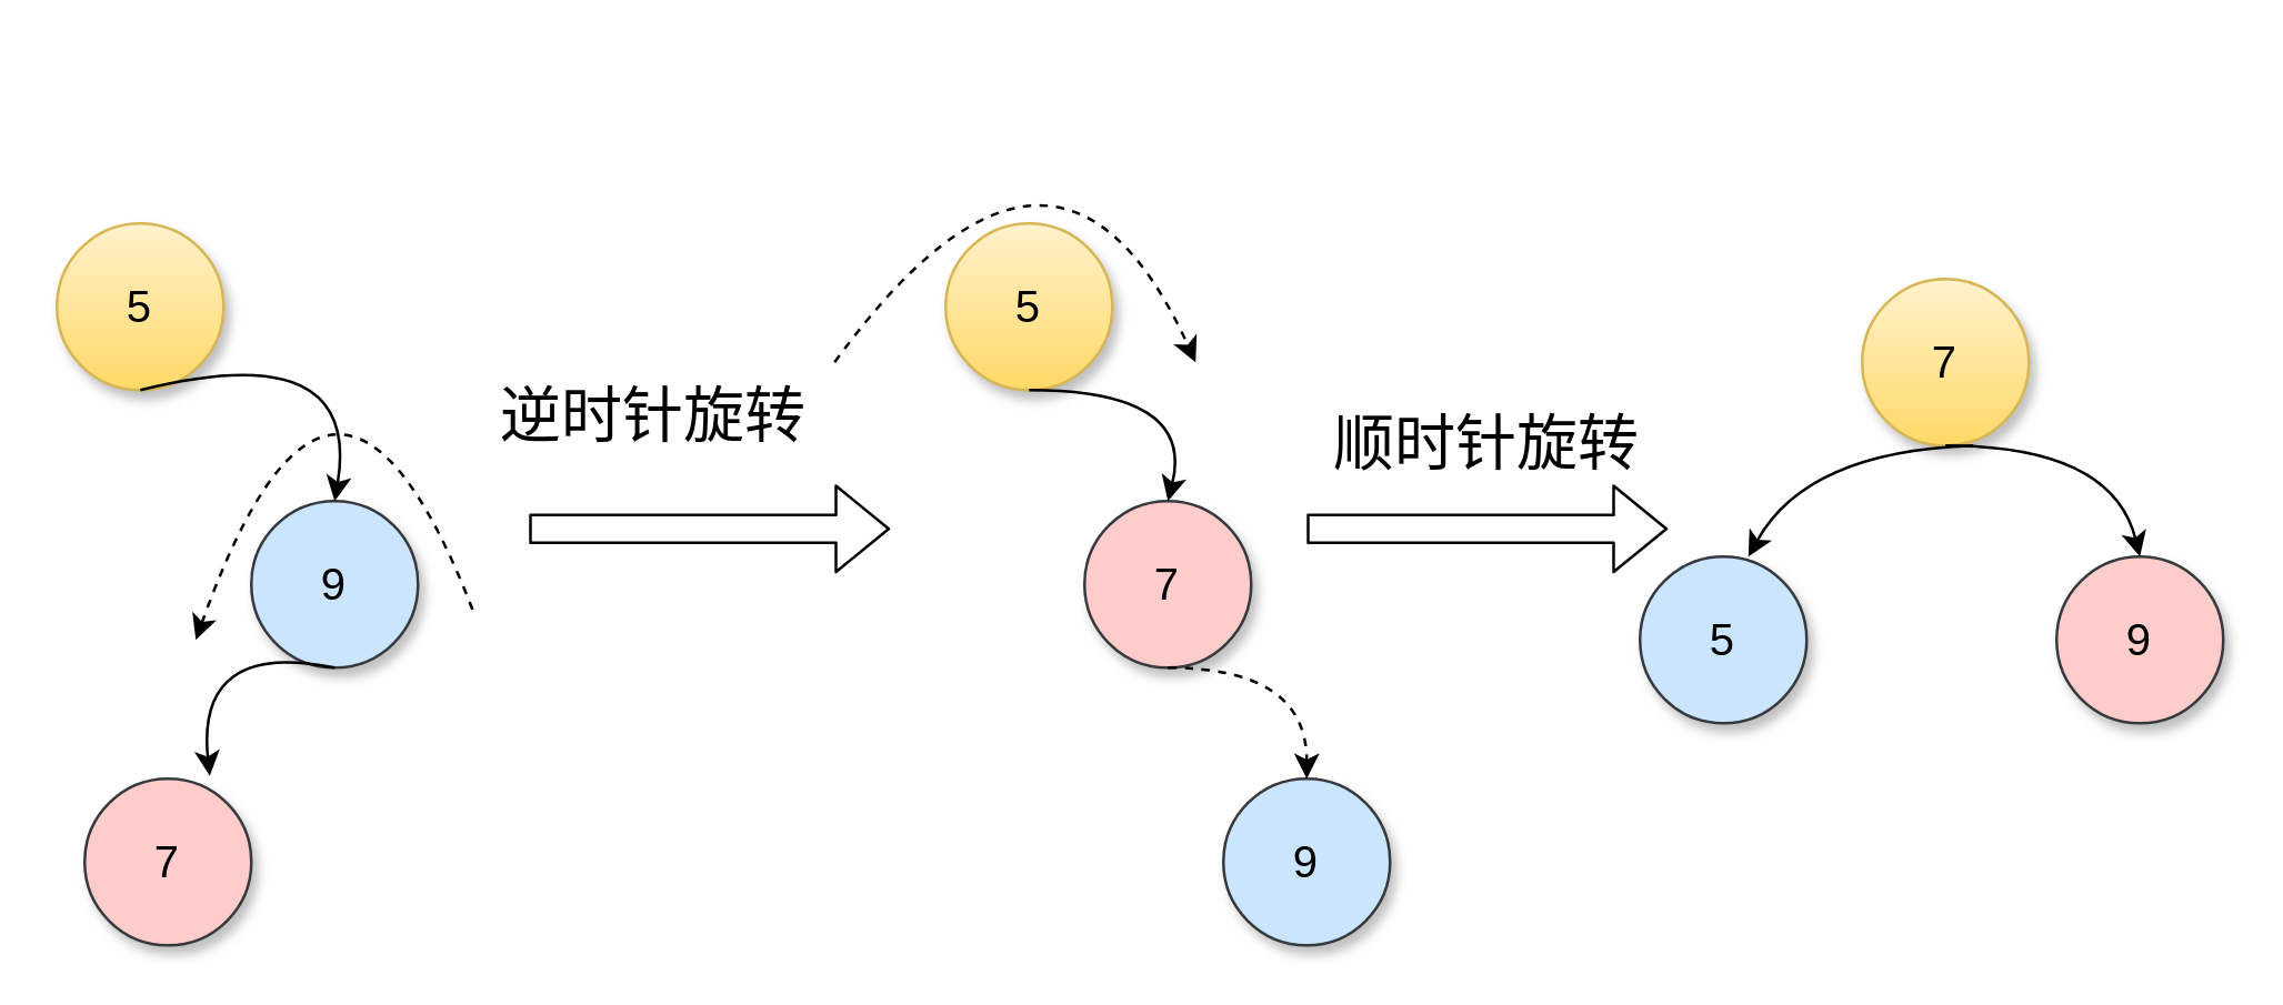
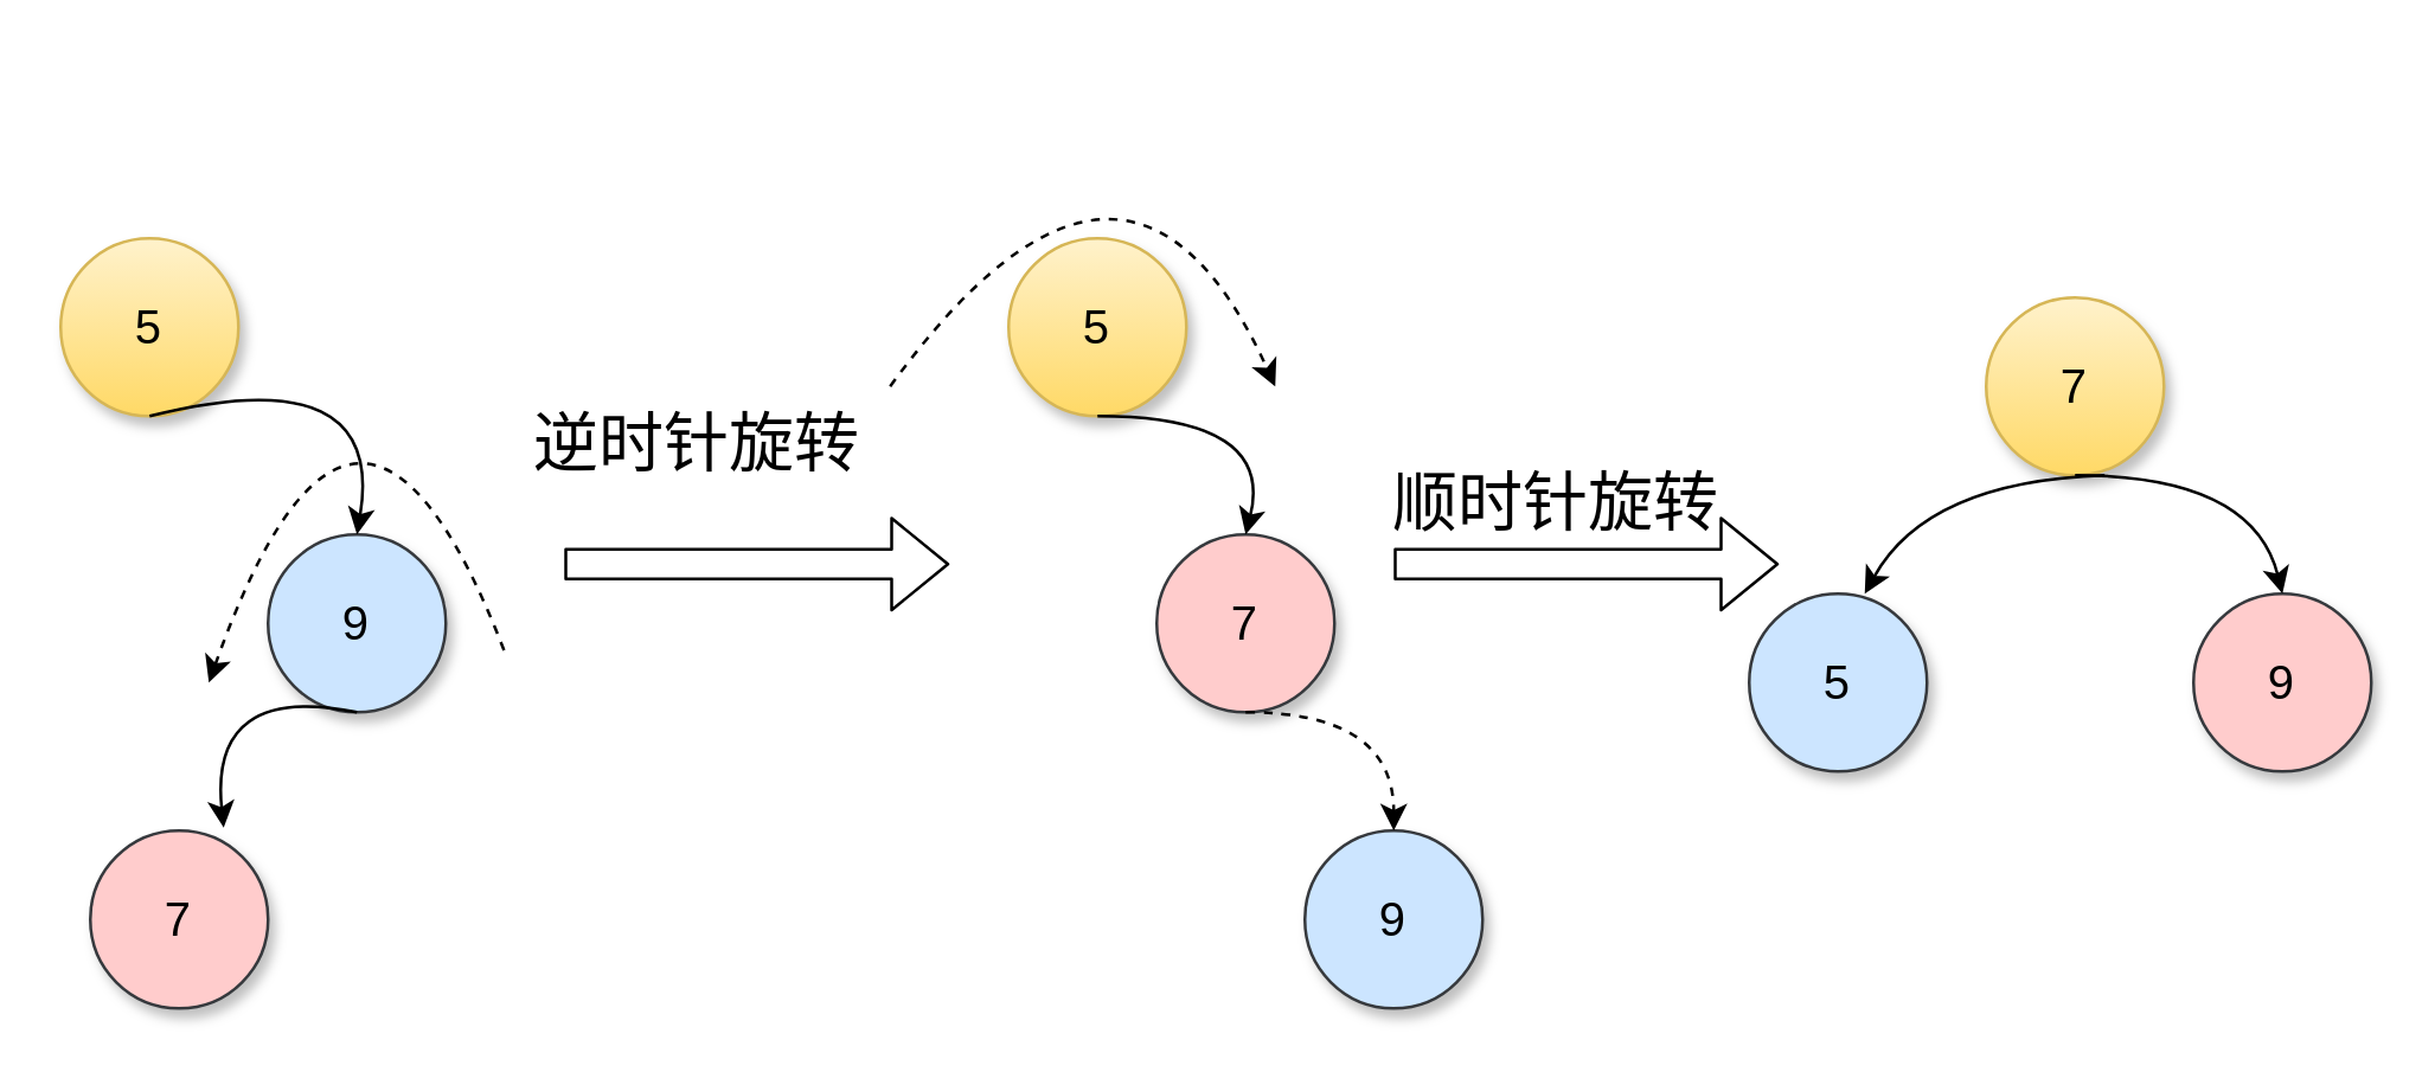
  <mxCell id="0" />
  <mxCell id="1" parent="0" />
  <mxCell id="2" value="5" style="ellipse;whiteSpace=wrap;html=1;aspect=fixed;shadow=1;gradientColor=#ffd966;fillColor=#fff2cc;strokeColor=#d6b656;fontSize=16;" vertex="1" parent="1"><mxGeometry x="20" y="80" width="60" height="60" as="geometry" /></mxCell>
  <mxCell id="3" value="9" style="ellipse;whiteSpace=wrap;html=1;aspect=fixed;shadow=1;fillColor=#cce5ff;strokeColor=#36393d;fontSize=16;" vertex="1" parent="1"><mxGeometry x="90" y="180" width="60" height="60" as="geometry" /></mxCell>
  <mxCell id="4" value="7" style="ellipse;whiteSpace=wrap;html=1;aspect=fixed;shadow=1;fillColor=#ffcccc;strokeColor=#36393d;fontSize=16;" vertex="1" parent="1"><mxGeometry x="30" y="280" width="60" height="60" as="geometry" /></mxCell>
  <mxCell id="5" value="" style="shape=flexArrow;endArrow=classic;html=1;" edge="1" parent="1"><mxGeometry width="50" height="50" relative="1" as="geometry"><mxPoint x="470" y="190" as="sourcePoint" /><mxPoint x="600" y="190" as="targetPoint" /></mxGeometry></mxCell>
  <mxCell id="6" value="&lt;font style=&quot;font-size: 22px&quot;&gt;逆时针旋转&lt;/font&gt;" style="text;html=1;strokeColor=none;fillColor=none;align=center;verticalAlign=middle;whiteSpace=wrap;rounded=0;" vertex="1" parent="1"><mxGeometry x="170" y="140" width="130" height="20" as="geometry" /></mxCell>
  <mxCell id="7" value="5" style="ellipse;whiteSpace=wrap;html=1;aspect=fixed;shadow=1;gradientColor=#ffd966;fillColor=#fff2cc;strokeColor=#d6b656;fontSize=16;" vertex="1" parent="1"><mxGeometry x="340" y="80" width="60" height="60" as="geometry" /></mxCell>
  <mxCell id="8" value="9" style="ellipse;whiteSpace=wrap;html=1;aspect=fixed;shadow=1;fillColor=#cce5ff;strokeColor=#36393d;fontSize=16;" vertex="1" parent="1"><mxGeometry x="440" y="280" width="60" height="60" as="geometry" /></mxCell>
  <mxCell id="9" value="7" style="ellipse;whiteSpace=wrap;html=1;aspect=fixed;shadow=1;fillColor=#ffcccc;strokeColor=#36393d;fontSize=16;" vertex="1" parent="1"><mxGeometry x="390" y="180" width="60" height="60" as="geometry" /></mxCell>
  <mxCell id="10" value="" style="endArrow=classic;html=1;entryX=0.5;entryY=0;entryDx=0;entryDy=0;curved=1;" edge="1" parent="1" target="9"><mxGeometry width="50" height="50" relative="1" as="geometry"><mxPoint x="370" y="140" as="sourcePoint" /><mxPoint x="480" y="120" as="targetPoint" /><Array as="points"><mxPoint x="430" y="140" /></Array></mxGeometry></mxCell>
  <mxCell id="11" value="" style="endArrow=none;html=1;curved=1;dashed=1;startArrow=classic;startFill=1;endFill=0;" edge="1" parent="1"><mxGeometry width="50" height="50" relative="1" as="geometry"><mxPoint x="70" y="230" as="sourcePoint" /><mxPoint x="170" y="220" as="targetPoint" /><Array as="points"><mxPoint x="120" y="90" /></Array></mxGeometry></mxCell>
  <mxCell id="12" value="" style="endArrow=classic;html=1;exitX=0.5;exitY=1;exitDx=0;exitDy=0;entryX=0.5;entryY=0;entryDx=0;entryDy=0;curved=1;" edge="1" parent="1" source="2" target="3"><mxGeometry width="50" height="50" relative="1" as="geometry"><mxPoint x="100" y="140" as="sourcePoint" /><mxPoint x="150" y="90" as="targetPoint" /><Array as="points"><mxPoint x="130" y="120" /></Array></mxGeometry></mxCell>
  <mxCell id="13" value="" style="endArrow=classic;html=1;exitX=0.5;exitY=1;exitDx=0;exitDy=0;entryX=0.75;entryY=-0.017;entryDx=0;entryDy=0;entryPerimeter=0;curved=1;" edge="1" parent="1" source="3" target="4"><mxGeometry width="50" height="50" relative="1" as="geometry"><mxPoint x="160" y="280" as="sourcePoint" /><mxPoint x="210" y="230" as="targetPoint" /><Array as="points"><mxPoint x="70" y="230" /></Array></mxGeometry></mxCell>
  <mxCell id="14" value="" style="endArrow=classic;html=1;dashed=1;exitX=0.5;exitY=1;exitDx=0;exitDy=0;curved=1;" edge="1" parent="1" source="9" target="8"><mxGeometry width="50" height="50" relative="1" as="geometry"><mxPoint x="470" y="250" as="sourcePoint" /><mxPoint x="520" y="200" as="targetPoint" /><Array as="points"><mxPoint x="470" y="240" /></Array></mxGeometry></mxCell>
  <mxCell id="15" value="7" style="ellipse;whiteSpace=wrap;html=1;aspect=fixed;shadow=1;gradientColor=#ffd966;fillColor=#fff2cc;strokeColor=#d6b656;fontSize=16;" vertex="1" parent="1"><mxGeometry x="670" y="100" width="60" height="60" as="geometry" /></mxCell>
  <mxCell id="16" value="5" style="ellipse;whiteSpace=wrap;html=1;aspect=fixed;shadow=1;fillColor=#cce5ff;strokeColor=#36393d;fontSize=16;" vertex="1" parent="1"><mxGeometry x="590" y="200" width="60" height="60" as="geometry" /></mxCell>
  <mxCell id="17" value="9" style="ellipse;whiteSpace=wrap;html=1;aspect=fixed;shadow=1;fillColor=#ffcccc;strokeColor=#36393d;fontSize=16;" vertex="1" parent="1"><mxGeometry x="740" y="200" width="60" height="60" as="geometry" /></mxCell>
  <mxCell id="18" value="" style="endArrow=classic;html=1;entryX=0.65;entryY=0;entryDx=0;entryDy=0;entryPerimeter=0;curved=1;fontSize=16;" edge="1" parent="1" target="16"><mxGeometry width="50" height="50" relative="1" as="geometry"><mxPoint x="710" y="160" as="sourcePoint" /><mxPoint x="620" y="120" as="targetPoint" /><Array as="points"><mxPoint x="650" y="162" /></Array></mxGeometry></mxCell>
  <mxCell id="19" value="" style="endArrow=classic;html=1;entryX=0.5;entryY=0;entryDx=0;entryDy=0;curved=1;" edge="1" parent="1" target="17"><mxGeometry width="50" height="50" relative="1" as="geometry"><mxPoint x="700" y="160" as="sourcePoint" /><mxPoint x="810" y="140" as="targetPoint" /><Array as="points"><mxPoint x="760" y="160" /></Array></mxGeometry></mxCell>
  <mxCell id="20" value="" style="shape=flexArrow;endArrow=classic;html=1;" edge="1" parent="1"><mxGeometry width="50" height="50" relative="1" as="geometry"><mxPoint x="190" y="190" as="sourcePoint" /><mxPoint x="320" y="190" as="targetPoint" /></mxGeometry></mxCell>
- <mxCell id="21" value="&lt;font style=&quot;font-size: 22px&quot;&gt;顺时针旋转&lt;/font&gt;" style="text;html=1;strokeColor=none;fillColor=none;align=center;verticalAlign=middle;whiteSpace=wrap;rounded=0;" vertex="1" parent="1"><mxGeometry x="470" y="150" width="130" height="20" as="geometry" /></mxCell>
+ <mxCell id="21" value="&lt;font style=&quot;font-size: 22px&quot;&gt;顺时针旋转&lt;/font&gt;" style="text;html=1;strokeColor=none;fillColor=none;align=center;verticalAlign=middle;whiteSpace=wrap;rounded=0;" vertex="1" parent="1"><mxGeometry x="460" y="160" width="130" height="20" as="geometry" /></mxCell>
  <mxCell id="22" value="" style="endArrow=classic;html=1;dashed=1;strokeColor=none;" edge="1" parent="1"><mxGeometry width="50" height="50" relative="1" as="geometry"><mxPoint x="310" y="140" as="sourcePoint" /><mxPoint x="440" y="140" as="targetPoint" /></mxGeometry></mxCell>
  <mxCell id="23" value="" style="endArrow=classic;html=1;dashed=1;curved=1;" edge="1" parent="1"><mxGeometry width="50" height="50" relative="1" as="geometry"><mxPoint x="300" y="130" as="sourcePoint" /><mxPoint x="430" y="130" as="targetPoint" /><Array as="points"><mxPoint x="380" y="20" /></Array></mxGeometry></mxCell>
